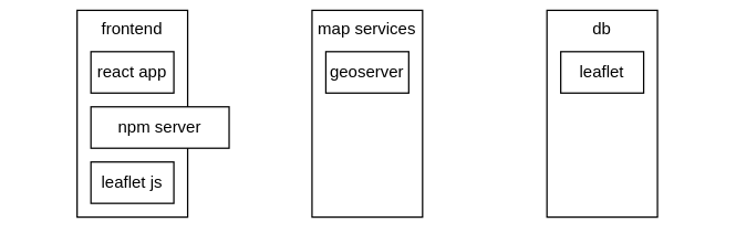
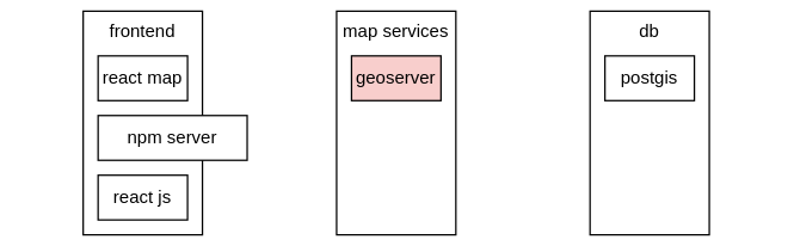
  <mxCell id="0" />
  <mxCell id="1" parent="0" />
  <mxCell id="2" style="edgeStyle=orthogonalEdgeStyle;rounded=0;orthogonalLoop=1;jettySize=auto;html=1;exitX=0;exitY=0;exitDx=0;exitDy=0;entryX=0;entryY=0;entryDx=0;entryDy=0;" edge="1" parent="1" source="3" target="3"><mxGeometry relative="1" as="geometry"><mxPoint x="125" y="10" as="targetPoint" /></mxGeometry></mxCell>
  <mxCell id="3" value="frontend" style="rounded=0;whiteSpace=wrap;html=1;horizontal=0;verticalAlign=top;rotation=90;" vertex="1" parent="1"><mxGeometry x="20" y="25" width="150" height="80" as="geometry" /></mxCell>
  <mxCell id="4" value="map services" style="rounded=0;whiteSpace=wrap;html=1;horizontal=0;verticalAlign=top;rotation=90;" vertex="1" parent="1"><mxGeometry x="190" y="25" width="150" height="80" as="geometry" /></mxCell>
  <mxCell id="5" value="db" style="rounded=0;whiteSpace=wrap;html=1;horizontal=0;verticalAlign=top;rotation=90;" vertex="1" parent="1"><mxGeometry x="360" y="25" width="150" height="80" as="geometry" /></mxCell>
- <mxCell id="6" value="react app" style="rounded=0;whiteSpace=wrap;html=1;" vertex="1" parent="1"><mxGeometry x="65" y="20" width="60" height="30" as="geometry" /></mxCell>
+ <mxCell id="6" value="react map" style="rounded=0;whiteSpace=wrap;html=1;" vertex="1" parent="1"><mxGeometry x="65" y="20" width="60" height="30" as="geometry" /></mxCell>
  <mxCell id="7" value="npm server" style="rounded=0;whiteSpace=wrap;html=1;" vertex="1" parent="1"><mxGeometry x="65" y="60" width="100" height="30" as="geometry" /></mxCell>
- <mxCell id="8" value="leaflet js" style="rounded=0;whiteSpace=wrap;html=1;" vertex="1" parent="1"><mxGeometry x="65" y="100" width="60" height="30" as="geometry" /></mxCell>
- <mxCell id="9" value="geoserver" style="rounded=0;whiteSpace=wrap;html=1;" vertex="1" parent="1"><mxGeometry x="235" y="20" width="60" height="30" as="geometry" /></mxCell>
- <mxCell id="10" value="leaflet" style="rounded=0;whiteSpace=wrap;html=1;" vertex="1" parent="1"><mxGeometry x="405" y="20" width="60" height="30" as="geometry" /></mxCell>
+ <mxCell id="8" value="react js" style="rounded=0;whiteSpace=wrap;html=1;" vertex="1" parent="1"><mxGeometry x="65" y="100" width="60" height="30" as="geometry" /></mxCell>
+ <mxCell id="9" value="geoserver" style="rounded=0;whiteSpace=wrap;html=1;fillColor=#f8cecc;" vertex="1" parent="1"><mxGeometry x="235" y="20" width="60" height="30" as="geometry" /></mxCell>
+ <mxCell id="10" value="postgis" style="rounded=0;whiteSpace=wrap;html=1;" vertex="1" parent="1"><mxGeometry x="405" y="20" width="60" height="30" as="geometry" /></mxCell>
